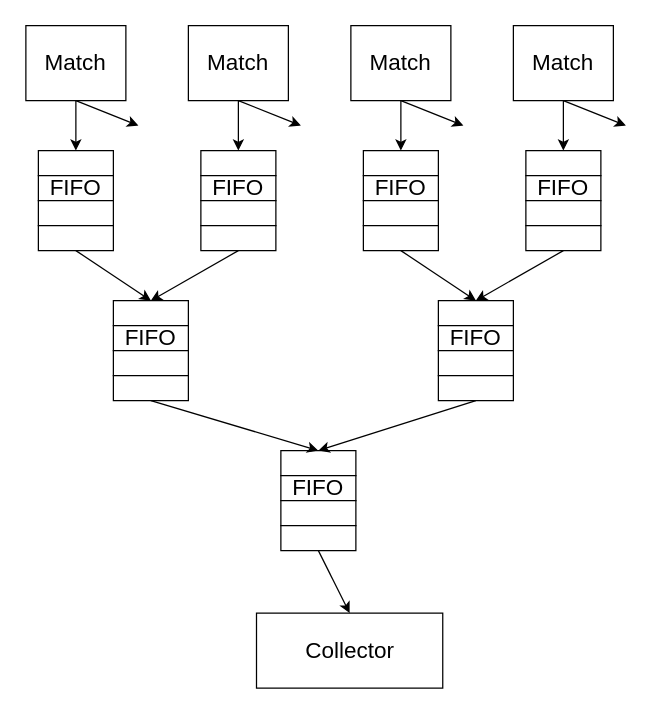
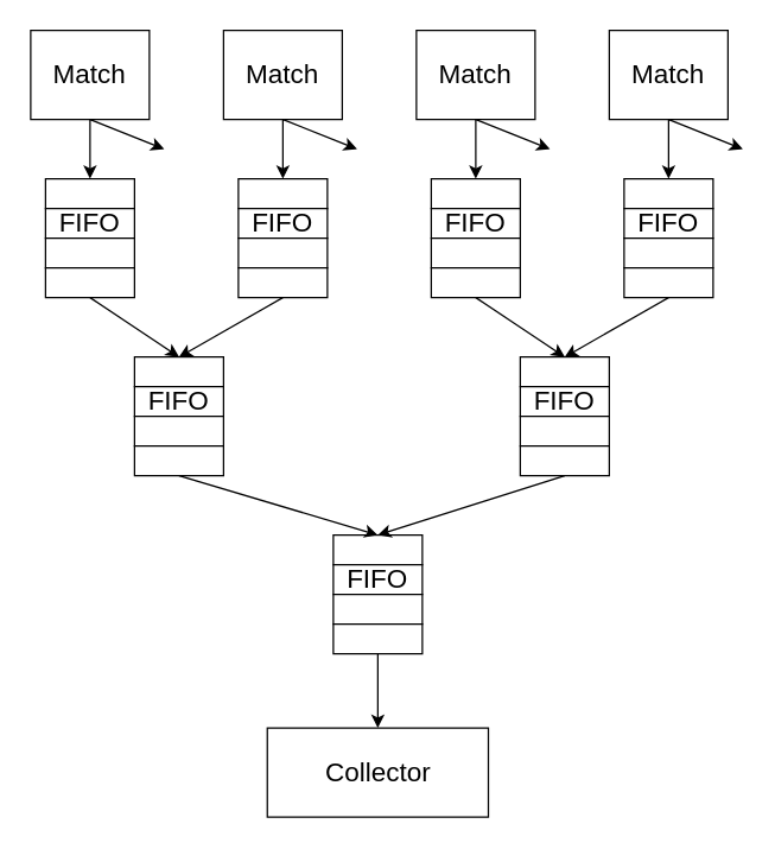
  <mxCell id="0" />
  <mxCell id="1" parent="0" />
  <mxCell id="2" value="&lt;font style=&quot;font-size: 18px;&quot;&gt;Match&lt;/font&gt;" style="rounded=0;whiteSpace=wrap;html=1;" vertex="1" parent="1"><mxGeometry x="20" y="20" width="80" height="60" as="geometry" /></mxCell>
  <mxCell id="3" value="&lt;font style=&quot;font-size: 18px;&quot;&gt;Match&lt;/font&gt;" style="rounded=0;whiteSpace=wrap;html=1;" vertex="1" parent="1"><mxGeometry x="150" y="20" width="80" height="60" as="geometry" /></mxCell>
  <mxCell id="4" value="&lt;font style=&quot;font-size: 18px;&quot;&gt;Match&lt;/font&gt;" style="rounded=0;whiteSpace=wrap;html=1;" vertex="1" parent="1"><mxGeometry x="280" y="20" width="80" height="60" as="geometry" /></mxCell>
  <mxCell id="5" value="&lt;font style=&quot;font-size: 18px;&quot;&gt;Match&lt;/font&gt;" style="rounded=0;whiteSpace=wrap;html=1;" vertex="1" parent="1"><mxGeometry x="410" y="20" width="80" height="60" as="geometry" /></mxCell>
  <mxCell id="6" value="" style="group" vertex="1" connectable="0" parent="1"><mxGeometry x="30" y="120" width="60" height="80" as="geometry" /></mxCell>
  <mxCell id="7" value="" style="rounded=0;whiteSpace=wrap;html=1;fontSize=18;" vertex="1" parent="6"><mxGeometry width="60" height="20" as="geometry" /></mxCell>
  <mxCell id="8" value="" style="rounded=0;whiteSpace=wrap;html=1;fontSize=18;" vertex="1" parent="6"><mxGeometry y="20" width="60" height="20" as="geometry" /></mxCell>
  <mxCell id="9" value="" style="rounded=0;whiteSpace=wrap;html=1;fontSize=18;" vertex="1" parent="6"><mxGeometry y="40" width="60" height="20" as="geometry" /></mxCell>
  <mxCell id="10" value="" style="rounded=0;whiteSpace=wrap;html=1;fontSize=18;" vertex="1" parent="6"><mxGeometry y="60" width="60" height="20" as="geometry" /></mxCell>
  <mxCell id="11" value="FIFO" style="text;html=1;strokeColor=none;fillColor=none;align=center;verticalAlign=middle;whiteSpace=wrap;rounded=0;fontSize=18;" vertex="1" parent="6"><mxGeometry y="15" width="60" height="30" as="geometry" /></mxCell>
  <mxCell id="12" value="" style="group" vertex="1" connectable="0" parent="1"><mxGeometry x="160" y="120" width="60" height="80" as="geometry" /></mxCell>
  <mxCell id="13" value="" style="rounded=0;whiteSpace=wrap;html=1;fontSize=18;" vertex="1" parent="12"><mxGeometry width="60" height="20" as="geometry" /></mxCell>
  <mxCell id="14" value="" style="rounded=0;whiteSpace=wrap;html=1;fontSize=18;" vertex="1" parent="12"><mxGeometry y="20" width="60" height="20" as="geometry" /></mxCell>
  <mxCell id="15" value="" style="rounded=0;whiteSpace=wrap;html=1;fontSize=18;" vertex="1" parent="12"><mxGeometry y="40" width="60" height="20" as="geometry" /></mxCell>
  <mxCell id="16" value="" style="rounded=0;whiteSpace=wrap;html=1;fontSize=18;" vertex="1" parent="12"><mxGeometry y="60" width="60" height="20" as="geometry" /></mxCell>
  <mxCell id="17" value="FIFO" style="text;html=1;strokeColor=none;fillColor=none;align=center;verticalAlign=middle;whiteSpace=wrap;rounded=0;fontSize=18;" vertex="1" parent="12"><mxGeometry y="15" width="60" height="30" as="geometry" /></mxCell>
  <mxCell id="18" value="" style="group" vertex="1" connectable="0" parent="1"><mxGeometry x="290" y="120" width="60" height="80" as="geometry" /></mxCell>
  <mxCell id="19" value="" style="rounded=0;whiteSpace=wrap;html=1;fontSize=18;" vertex="1" parent="18"><mxGeometry width="60" height="20" as="geometry" /></mxCell>
  <mxCell id="20" value="" style="rounded=0;whiteSpace=wrap;html=1;fontSize=18;" vertex="1" parent="18"><mxGeometry y="20" width="60" height="20" as="geometry" /></mxCell>
  <mxCell id="21" value="" style="rounded=0;whiteSpace=wrap;html=1;fontSize=18;" vertex="1" parent="18"><mxGeometry y="40" width="60" height="20" as="geometry" /></mxCell>
  <mxCell id="22" value="" style="rounded=0;whiteSpace=wrap;html=1;fontSize=18;" vertex="1" parent="18"><mxGeometry y="60" width="60" height="20" as="geometry" /></mxCell>
  <mxCell id="23" value="FIFO" style="text;html=1;strokeColor=none;fillColor=none;align=center;verticalAlign=middle;whiteSpace=wrap;rounded=0;fontSize=18;" vertex="1" parent="18"><mxGeometry y="15" width="60" height="30" as="geometry" /></mxCell>
  <mxCell id="24" value="" style="group" vertex="1" connectable="0" parent="1"><mxGeometry x="420" y="120" width="60" height="80" as="geometry" /></mxCell>
  <mxCell id="25" value="" style="rounded=0;whiteSpace=wrap;html=1;fontSize=18;" vertex="1" parent="24"><mxGeometry width="60" height="20" as="geometry" /></mxCell>
  <mxCell id="26" value="" style="rounded=0;whiteSpace=wrap;html=1;fontSize=18;" vertex="1" parent="24"><mxGeometry y="20" width="60" height="20" as="geometry" /></mxCell>
  <mxCell id="27" value="" style="rounded=0;whiteSpace=wrap;html=1;fontSize=18;" vertex="1" parent="24"><mxGeometry y="40" width="60" height="20" as="geometry" /></mxCell>
  <mxCell id="28" value="" style="rounded=0;whiteSpace=wrap;html=1;fontSize=18;" vertex="1" parent="24"><mxGeometry y="60" width="60" height="20" as="geometry" /></mxCell>
  <mxCell id="29" value="FIFO" style="text;html=1;strokeColor=none;fillColor=none;align=center;verticalAlign=middle;whiteSpace=wrap;rounded=0;fontSize=18;" vertex="1" parent="24"><mxGeometry y="15" width="60" height="30" as="geometry" /></mxCell>
  <mxCell id="30" value="" style="endArrow=classic;html=1;rounded=0;fontSize=18;exitX=0.5;exitY=1;exitDx=0;exitDy=0;entryX=0.5;entryY=0;entryDx=0;entryDy=0;" edge="1" parent="1" source="2" target="7"><mxGeometry width="50" height="50" relative="1" as="geometry"><mxPoint x="50" y="130" as="sourcePoint" /><mxPoint x="100" y="80" as="targetPoint" /></mxGeometry></mxCell>
  <mxCell id="31" value="" style="endArrow=classic;html=1;rounded=0;fontSize=18;exitX=0.5;exitY=1;exitDx=0;exitDy=0;" edge="1" parent="1" source="2"><mxGeometry width="50" height="50" relative="1" as="geometry"><mxPoint x="90" y="140" as="sourcePoint" /><mxPoint x="110" y="100" as="targetPoint" /></mxGeometry></mxCell>
  <mxCell id="32" value="" style="endArrow=classic;html=1;rounded=0;fontSize=18;exitX=0.5;exitY=1;exitDx=0;exitDy=0;entryX=0.5;entryY=0;entryDx=0;entryDy=0;" edge="1" parent="1" source="3" target="13"><mxGeometry width="50" height="50" relative="1" as="geometry"><mxPoint x="180" y="140" as="sourcePoint" /><mxPoint x="230" y="90" as="targetPoint" /></mxGeometry></mxCell>
  <mxCell id="33" value="" style="endArrow=classic;html=1;rounded=0;fontSize=18;exitX=0.5;exitY=1;exitDx=0;exitDy=0;" edge="1" parent="1" source="3"><mxGeometry width="50" height="50" relative="1" as="geometry"><mxPoint x="230" y="150" as="sourcePoint" /><mxPoint x="240" y="100" as="targetPoint" /></mxGeometry></mxCell>
  <mxCell id="34" value="" style="endArrow=classic;html=1;rounded=0;fontSize=18;exitX=0.5;exitY=1;exitDx=0;exitDy=0;entryX=0.5;entryY=0;entryDx=0;entryDy=0;" edge="1" parent="1" source="4" target="19"><mxGeometry width="50" height="50" relative="1" as="geometry"><mxPoint x="380" y="130" as="sourcePoint" /><mxPoint x="430" y="80" as="targetPoint" /></mxGeometry></mxCell>
  <mxCell id="35" value="" style="endArrow=classic;html=1;rounded=0;fontSize=18;exitX=0.5;exitY=1;exitDx=0;exitDy=0;" edge="1" parent="1" source="4"><mxGeometry width="50" height="50" relative="1" as="geometry"><mxPoint x="360" y="150" as="sourcePoint" /><mxPoint x="370" y="100" as="targetPoint" /></mxGeometry></mxCell>
  <mxCell id="36" value="" style="endArrow=classic;html=1;rounded=0;fontSize=18;exitX=0.5;exitY=1;exitDx=0;exitDy=0;entryX=0.5;entryY=0;entryDx=0;entryDy=0;" edge="1" parent="1" source="5" target="25"><mxGeometry width="50" height="50" relative="1" as="geometry"><mxPoint x="520" y="140" as="sourcePoint" /><mxPoint x="570" y="90" as="targetPoint" /></mxGeometry></mxCell>
  <mxCell id="37" value="" style="endArrow=classic;html=1;rounded=0;fontSize=18;exitX=0.5;exitY=1;exitDx=0;exitDy=0;" edge="1" parent="1" source="5"><mxGeometry width="50" height="50" relative="1" as="geometry"><mxPoint x="510" y="140" as="sourcePoint" /><mxPoint x="500" y="100" as="targetPoint" /></mxGeometry></mxCell>
  <mxCell id="38" value="" style="group" vertex="1" connectable="0" parent="1"><mxGeometry x="90" y="240" width="60" height="80" as="geometry" /></mxCell>
  <mxCell id="39" value="" style="rounded=0;whiteSpace=wrap;html=1;fontSize=18;" vertex="1" parent="38"><mxGeometry width="60" height="20" as="geometry" /></mxCell>
  <mxCell id="40" value="" style="rounded=0;whiteSpace=wrap;html=1;fontSize=18;" vertex="1" parent="38"><mxGeometry y="20" width="60" height="20" as="geometry" /></mxCell>
  <mxCell id="41" value="" style="rounded=0;whiteSpace=wrap;html=1;fontSize=18;" vertex="1" parent="38"><mxGeometry y="40" width="60" height="20" as="geometry" /></mxCell>
  <mxCell id="42" value="" style="rounded=0;whiteSpace=wrap;html=1;fontSize=18;" vertex="1" parent="38"><mxGeometry y="60" width="60" height="20" as="geometry" /></mxCell>
  <mxCell id="43" value="FIFO" style="text;html=1;strokeColor=none;fillColor=none;align=center;verticalAlign=middle;whiteSpace=wrap;rounded=0;fontSize=18;" vertex="1" parent="38"><mxGeometry y="15" width="60" height="30" as="geometry" /></mxCell>
  <mxCell id="44" value="" style="endArrow=classic;html=1;rounded=0;fontSize=18;exitX=0.5;exitY=1;exitDx=0;exitDy=0;entryX=0.5;entryY=0;entryDx=0;entryDy=0;" edge="1" parent="1" source="10" target="39"><mxGeometry width="50" height="50" relative="1" as="geometry"><mxPoint x="30" y="260" as="sourcePoint" /><mxPoint x="80" y="210" as="targetPoint" /></mxGeometry></mxCell>
  <mxCell id="45" value="" style="endArrow=classic;html=1;rounded=0;fontSize=18;exitX=0.5;exitY=1;exitDx=0;exitDy=0;" edge="1" parent="1" source="16"><mxGeometry width="50" height="50" relative="1" as="geometry"><mxPoint x="70" y="210" as="sourcePoint" /><mxPoint x="120" y="240" as="targetPoint" /></mxGeometry></mxCell>
  <mxCell id="46" value="" style="group" vertex="1" connectable="0" parent="1"><mxGeometry x="350" y="240" width="60" height="80" as="geometry" /></mxCell>
  <mxCell id="47" value="" style="rounded=0;whiteSpace=wrap;html=1;fontSize=18;" vertex="1" parent="46"><mxGeometry width="60" height="20" as="geometry" /></mxCell>
  <mxCell id="48" value="" style="rounded=0;whiteSpace=wrap;html=1;fontSize=18;" vertex="1" parent="46"><mxGeometry y="20" width="60" height="20" as="geometry" /></mxCell>
  <mxCell id="49" value="" style="rounded=0;whiteSpace=wrap;html=1;fontSize=18;" vertex="1" parent="46"><mxGeometry y="40" width="60" height="20" as="geometry" /></mxCell>
  <mxCell id="50" value="" style="rounded=0;whiteSpace=wrap;html=1;fontSize=18;" vertex="1" parent="46"><mxGeometry y="60" width="60" height="20" as="geometry" /></mxCell>
  <mxCell id="51" value="FIFO" style="text;html=1;strokeColor=none;fillColor=none;align=center;verticalAlign=middle;whiteSpace=wrap;rounded=0;fontSize=18;" vertex="1" parent="46"><mxGeometry y="15" width="60" height="30" as="geometry" /></mxCell>
  <mxCell id="52" value="" style="endArrow=classic;html=1;rounded=0;fontSize=18;exitX=0.5;exitY=1;exitDx=0;exitDy=0;entryX=0.5;entryY=0;entryDx=0;entryDy=0;" edge="1" parent="1" source="22" target="47"><mxGeometry width="50" height="50" relative="1" as="geometry"><mxPoint x="70" y="210" as="sourcePoint" /><mxPoint x="130" y="250" as="targetPoint" /></mxGeometry></mxCell>
  <mxCell id="53" value="" style="endArrow=classic;html=1;rounded=0;fontSize=18;exitX=0.5;exitY=1;exitDx=0;exitDy=0;entryX=0.5;entryY=0;entryDx=0;entryDy=0;" edge="1" parent="1" source="28" target="47"><mxGeometry width="50" height="50" relative="1" as="geometry"><mxPoint x="330" y="210" as="sourcePoint" /><mxPoint x="390" y="250" as="targetPoint" /></mxGeometry></mxCell>
  <mxCell id="54" value="" style="group" vertex="1" connectable="0" parent="1"><mxGeometry x="224" y="360" width="60" height="80" as="geometry" /></mxCell>
  <mxCell id="55" value="" style="rounded=0;whiteSpace=wrap;html=1;fontSize=18;" vertex="1" parent="54"><mxGeometry width="60" height="20" as="geometry" /></mxCell>
  <mxCell id="56" value="" style="rounded=0;whiteSpace=wrap;html=1;fontSize=18;" vertex="1" parent="54"><mxGeometry y="20" width="60" height="20" as="geometry" /></mxCell>
  <mxCell id="57" value="" style="rounded=0;whiteSpace=wrap;html=1;fontSize=18;" vertex="1" parent="54"><mxGeometry y="40" width="60" height="20" as="geometry" /></mxCell>
  <mxCell id="58" value="" style="rounded=0;whiteSpace=wrap;html=1;fontSize=18;" vertex="1" parent="54"><mxGeometry y="60" width="60" height="20" as="geometry" /></mxCell>
  <mxCell id="59" value="FIFO" style="text;html=1;strokeColor=none;fillColor=none;align=center;verticalAlign=middle;whiteSpace=wrap;rounded=0;fontSize=18;" vertex="1" parent="54"><mxGeometry y="15" width="60" height="30" as="geometry" /></mxCell>
  <mxCell id="60" value="" style="endArrow=classic;html=1;rounded=0;fontSize=18;exitX=0.5;exitY=1;exitDx=0;exitDy=0;entryX=0.5;entryY=0;entryDx=0;entryDy=0;" edge="1" parent="1" source="42" target="55"><mxGeometry width="50" height="50" relative="1" as="geometry"><mxPoint x="180" y="360" as="sourcePoint" /><mxPoint x="230" y="310" as="targetPoint" /></mxGeometry></mxCell>
  <mxCell id="61" value="" style="endArrow=classic;html=1;rounded=0;fontSize=18;exitX=0.5;exitY=1;exitDx=0;exitDy=0;entryX=0.5;entryY=0;entryDx=0;entryDy=0;" edge="1" parent="1" source="50" target="55"><mxGeometry width="50" height="50" relative="1" as="geometry"><mxPoint x="130" y="330" as="sourcePoint" /><mxPoint x="264" y="370" as="targetPoint" /></mxGeometry></mxCell>
- <mxCell id="62" value="&lt;font style=&quot;font-size: 18px;&quot;&gt;Collector&lt;br&gt;&lt;/font&gt;" style="rounded=0;whiteSpace=wrap;html=1;" vertex="1" parent="1"><mxGeometry x="204.5" y="490" width="149" height="60" as="geometry" /></mxCell>
+ <mxCell id="62" value="&lt;font style=&quot;font-size: 18px;&quot;&gt;Collector&lt;br&gt;&lt;/font&gt;" style="rounded=0;whiteSpace=wrap;html=1;" vertex="1" parent="1"><mxGeometry x="179.5" y="490" width="149" height="60" as="geometry" /></mxCell>
  <mxCell id="63" value="" style="endArrow=classic;html=1;rounded=0;fontSize=18;exitX=0.5;exitY=1;exitDx=0;exitDy=0;entryX=0.5;entryY=0;entryDx=0;entryDy=0;" edge="1" parent="1" source="58" target="62"><mxGeometry width="50" height="50" relative="1" as="geometry"><mxPoint x="370" y="490" as="sourcePoint" /><mxPoint x="420" y="440" as="targetPoint" /></mxGeometry></mxCell>
